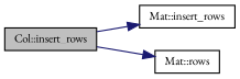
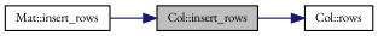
  digraph {
    fontname="EB Garamond"
    rankdir=LR
    node [color=black fillcolor=white fontname="EB Garamond" fontsize=10 shape=record style=filled]
    edge [color=midnightblue fontname="EB Garamond" fontsize=10 labelfontname=Helvetica labelfontsize=10 style=solid]
    n1 [fillcolor=grey75 fontcolor=black height=0.2 label="Col::insert_rows" width=0.4]
    n2 [height=0.2 label="Mat::insert_rows" width=0.4]
-   n3 [height=0.2 label="Mat::rows" width=0.4]
-   n1 -> n2
+   n3 [height=0.2 label="Col::rows" width=0.4]
+   n2 -> n1
    n1 -> n3
  }
